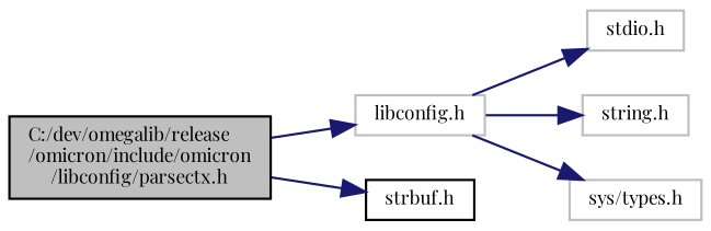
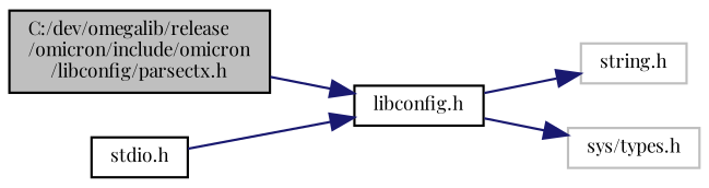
  digraph {
    fontname="Playfair Display"
    rankdir=LR
    node [color=grey75 fontname="Playfair Display" fontsize=8 shape=record]
    edge [color=midnightblue fontname="Playfair Display" fontsize=8 labelfontname="FreeSans.ttf" labelfontsize=8 style=solid]
    n1 [color=black fillcolor=grey75 fontcolor=black height=0.2 label="C:/dev/omegalib/release\l/omicron/include/omicron\l/libconfig/parsectx.h" style=filled width=0.4]
-   n2 [height=0.2 label="libconfig.h" width=0.4]
-   n3 [color=black height=0.2 label="strbuf.h" width=0.4]
-   n4 [height=0.2 label="stdio.h" width=0.4]
+   n2 [color=black height=0.2 label="libconfig.h" width=0.4]
+   n4 [color=black height=0.2 label="stdio.h" width=0.4]
    n5 [height=0.2 label="string.h" width=0.4]
    n6 [height=0.2 label="sys/types.h" width=0.4]
    n1 -> n2
-   n1 -> n3
-   n2 -> n4
+   n4 -> n2
    n2 -> n5
    n2 -> n6
  }
